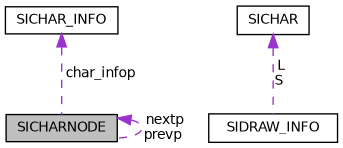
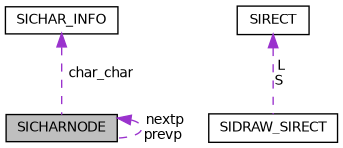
  digraph {
    node [color=black fillcolor=white fontname=Helvetica fontsize=10 shape=record style=filled]
    edge [color=darkorchid3 dir=back fontname=Helvetica fontsize=10 labelfontname=Helvetica labelfontsize=10 style=dashed]
    n1 [fillcolor=grey75 fontcolor=black height=0.2 label=SICHARNODE width=0.4]
    n2 [height=0.2 label=SICHAR_INFO width=0.4]
-   n3 [height=0.2 label=SIDRAW_INFO width=0.4]
-   n4 [height=0.2 label=SICHAR width=0.4]
+   n3 [height=0.2 label=SIDRAW_SIRECT width=0.4]
+   n4 [height=0.2 label=SIRECT width=0.4]
    n1 -> n1 [label=" nextp\nprevp"]
-   n2 -> n1 [label=" char_infop"]
+   n2 -> n1 [label=" char_char"]
    n4 -> n3 [label=" L\nS"]
  }
